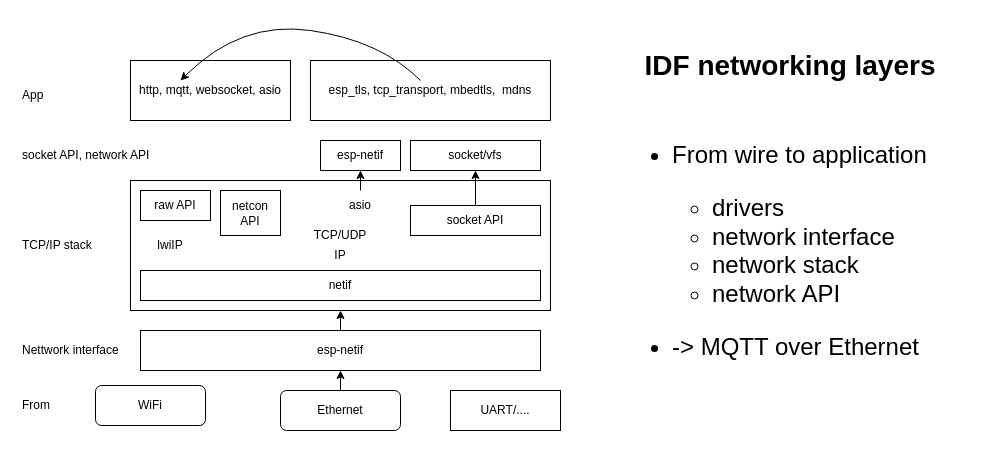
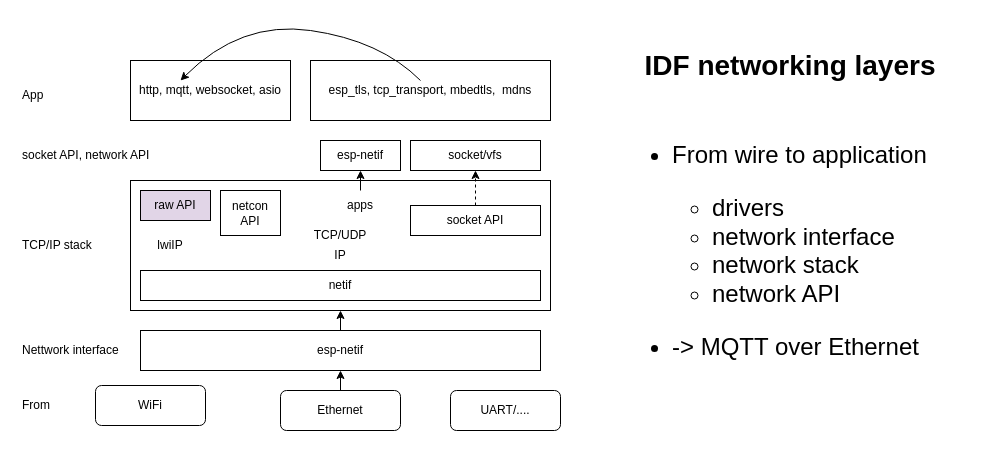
  <mxCell id="0" />
  <mxCell id="1" parent="0" />
  <mxCell id="2" value="WiFi" style="rounded=1;whiteSpace=wrap;html=1;" vertex="1" parent="1"><mxGeometry x="95" y="385" width="110" height="40" as="geometry" /></mxCell>
  <mxCell id="3" style="edgeStyle=none;html=1;exitX=0.5;exitY=0;exitDx=0;exitDy=0;entryX=0.5;entryY=1;entryDx=0;entryDy=0;" edge="1" parent="1" source="4" target="8"><mxGeometry relative="1" as="geometry" /></mxCell>
  <mxCell id="4" value="Ethernet" style="rounded=1;whiteSpace=wrap;html=1;" vertex="1" parent="1"><mxGeometry x="280" y="390" width="120" height="40" as="geometry" /></mxCell>
- <mxCell id="5" value="UART/...." style="whiteSpace=wrap;html=1;rounded=0;" vertex="1" parent="1"><mxGeometry x="450" y="390" width="110" height="40" as="geometry" /></mxCell>
+ <mxCell id="5" value="UART/...." style="rounded=1;whiteSpace=wrap;html=1;" vertex="1" parent="1"><mxGeometry x="450" y="390" width="110" height="40" as="geometry" /></mxCell>
  <mxCell id="6" value="From" style="text;html=1;strokeColor=none;fillColor=none;align=left;verticalAlign=middle;whiteSpace=wrap;rounded=0;" vertex="1" parent="1"><mxGeometry x="20" y="390" width="60" height="30" as="geometry" /></mxCell>
  <mxCell id="7" style="edgeStyle=none;html=1;exitX=0.5;exitY=0;exitDx=0;exitDy=0;entryX=0.5;entryY=1;entryDx=0;entryDy=0;" edge="1" parent="1" source="8" target="10"><mxGeometry relative="1" as="geometry" /></mxCell>
  <mxCell id="8" value="esp-netif" style="rounded=0;whiteSpace=wrap;html=1;" vertex="1" parent="1"><mxGeometry x="140" y="330" width="400" height="40" as="geometry" /></mxCell>
  <mxCell id="9" value="Nettwork interface" style="text;html=1;strokeColor=none;fillColor=none;align=left;verticalAlign=middle;whiteSpace=wrap;rounded=0;" vertex="1" parent="1"><mxGeometry x="20" y="335" width="120" height="30" as="geometry" /></mxCell>
  <mxCell id="10" value="" style="rounded=0;whiteSpace=wrap;html=1;" vertex="1" parent="1"><mxGeometry x="130" y="180" width="420" height="130" as="geometry" /></mxCell>
  <mxCell id="11" value="TCP/IP stack" style="text;html=1;strokeColor=none;fillColor=none;align=left;verticalAlign=middle;whiteSpace=wrap;rounded=0;" vertex="1" parent="1"><mxGeometry x="20" y="230" width="120" height="30" as="geometry" /></mxCell>
- <mxCell id="12" value="raw API" style="rounded=0;whiteSpace=wrap;html=1;" vertex="1" parent="1"><mxGeometry x="140" y="190" width="70" height="30" as="geometry" /></mxCell>
+ <mxCell id="12" value="raw API" style="rounded=0;whiteSpace=wrap;html=1;fillColor=#e1d5e7;" vertex="1" parent="1"><mxGeometry x="140" y="190" width="70" height="30" as="geometry" /></mxCell>
  <mxCell id="13" value="netcon API" style="rounded=0;whiteSpace=wrap;html=1;" vertex="1" parent="1"><mxGeometry x="220" y="190" width="60" height="45" as="geometry" /></mxCell>
- <mxCell id="14" style="edgeStyle=none;html=1;exitX=0.5;exitY=0;exitDx=0;exitDy=0;entryX=0.5;entryY=1;entryDx=0;entryDy=0;" edge="1" parent="1" source="15" target="22"><mxGeometry relative="1" as="geometry" /></mxCell>
+ <mxCell id="14" style="edgeStyle=none;html=1;exitX=0.5;exitY=0;exitDx=0;exitDy=0;entryX=0.5;entryY=1;entryDx=0;entryDy=0;dashed=1;" edge="1" parent="1" source="15" target="22"><mxGeometry relative="1" as="geometry" /></mxCell>
  <mxCell id="15" value="socket API" style="rounded=0;whiteSpace=wrap;html=1;" vertex="1" parent="1"><mxGeometry x="410" y="205" width="130" height="30" as="geometry" /></mxCell>
  <mxCell id="16" value="IP" style="text;html=1;strokeColor=none;fillColor=none;align=center;verticalAlign=middle;whiteSpace=wrap;rounded=0;" vertex="1" parent="1"><mxGeometry x="310" y="240" width="60" height="30" as="geometry" /></mxCell>
  <mxCell id="17" value="lwiIP" style="text;html=1;strokeColor=none;fillColor=none;align=center;verticalAlign=middle;whiteSpace=wrap;rounded=0;" vertex="1" parent="1"><mxGeometry x="140" y="230" width="60" height="30" as="geometry" /></mxCell>
  <mxCell id="18" value="TCP/UDP" style="text;html=1;strokeColor=none;fillColor=none;align=center;verticalAlign=middle;whiteSpace=wrap;rounded=0;" vertex="1" parent="1"><mxGeometry x="310" y="220" width="60" height="30" as="geometry" /></mxCell>
  <mxCell id="19" style="edgeStyle=none;html=1;exitX=0.5;exitY=0;exitDx=0;exitDy=0;entryX=0.5;entryY=1;entryDx=0;entryDy=0;" edge="1" parent="1" source="20" target="27"><mxGeometry relative="1" as="geometry" /></mxCell>
- <mxCell id="20" value="asio" style="text;html=1;strokeColor=none;fillColor=none;align=center;verticalAlign=middle;whiteSpace=wrap;rounded=0;" vertex="1" parent="1"><mxGeometry x="320" y="190" width="80" height="30" as="geometry" /></mxCell>
+ <mxCell id="20" value="apps" style="text;html=1;strokeColor=none;fillColor=none;align=center;verticalAlign=middle;whiteSpace=wrap;rounded=0;" vertex="1" parent="1"><mxGeometry x="320" y="190" width="80" height="30" as="geometry" /></mxCell>
  <mxCell id="21" value="netif" style="rounded=0;whiteSpace=wrap;html=1;" vertex="1" parent="1"><mxGeometry x="140" y="270" width="400" height="30" as="geometry" /></mxCell>
  <mxCell id="22" value="socket/vfs" style="rounded=0;whiteSpace=wrap;html=1;" vertex="1" parent="1"><mxGeometry x="410" y="140" width="130" height="30" as="geometry" /></mxCell>
  <mxCell id="23" value="socket API, network API" style="text;html=1;strokeColor=none;fillColor=none;align=left;verticalAlign=middle;whiteSpace=wrap;rounded=0;" vertex="1" parent="1"><mxGeometry x="20" y="140" width="150" height="30" as="geometry" /></mxCell>
  <mxCell id="24" value="http, mqtt, websocket, asio" style="rounded=0;whiteSpace=wrap;html=1;" vertex="1" parent="1"><mxGeometry x="130" y="60" width="160" height="60" as="geometry" /></mxCell>
  <mxCell id="25" value="App" style="text;html=1;strokeColor=none;fillColor=none;align=left;verticalAlign=middle;whiteSpace=wrap;rounded=0;" vertex="1" parent="1"><mxGeometry x="20" y="80" width="70" height="30" as="geometry" /></mxCell>
  <mxCell id="26" value="esp_tls, tcp_transport, mbedtls,&amp;nbsp; mdns" style="rounded=0;whiteSpace=wrap;html=1;" vertex="1" parent="1"><mxGeometry x="310" y="60" width="240" height="60" as="geometry" /></mxCell>
  <mxCell id="27" value="esp-netif" style="rounded=0;whiteSpace=wrap;html=1;" vertex="1" parent="1"><mxGeometry x="320" y="140" width="80" height="30" as="geometry" /></mxCell>
  <mxCell id="28" value="" style="curved=1;endArrow=classic;html=1;" edge="1" parent="1"><mxGeometry width="50" height="50" relative="1" as="geometry"><mxPoint x="420" y="80" as="sourcePoint" /><mxPoint x="180" y="80" as="targetPoint" /><Array as="points"><mxPoint x="380" y="40" /><mxPoint x="240" y="20" /></Array></mxGeometry></mxCell>
  <mxCell id="29" value="&lt;font style=&quot;font-size: 28px&quot;&gt;IDF networking layers&lt;/font&gt;" style="text;html=1;strokeColor=none;fillColor=none;align=center;verticalAlign=middle;whiteSpace=wrap;rounded=0;fontSize=24;fontStyle=1" vertex="1" parent="1"><mxGeometry x="620" y="50" width="340" height="30" as="geometry" /></mxCell>
  <mxCell id="30" value="&lt;ul&gt;&lt;li&gt;&lt;span style=&quot;font-weight: normal&quot;&gt;From wire to application&lt;/span&gt;&lt;/li&gt;&lt;/ul&gt;&lt;ol&gt;&lt;ul&gt;&lt;li&gt;&lt;span style=&quot;font-weight: 400&quot;&gt;&lt;span style=&quot;font-weight: 400&quot;&gt;drivers&lt;/span&gt;&lt;/span&gt;&lt;/li&gt;&lt;li&gt;&lt;span style=&quot;font-weight: 400&quot;&gt;&lt;span style=&quot;font-weight: 400&quot;&gt;network interface&lt;/span&gt;&lt;/span&gt;&lt;/li&gt;&lt;li&gt;&lt;span style=&quot;font-weight: 400&quot;&gt;&lt;span style=&quot;font-weight: 400&quot;&gt;network stack&lt;/span&gt;&lt;/span&gt;&lt;/li&gt;&lt;li&gt;&lt;span style=&quot;font-weight: 400&quot;&gt;&lt;span style=&quot;font-weight: 400&quot;&gt;network API&lt;/span&gt;&lt;/span&gt;&lt;/li&gt;&lt;/ul&gt;&lt;/ol&gt;&lt;ul&gt;&lt;li&gt;&lt;span style=&quot;font-weight: 400&quot;&gt;-&amp;gt; MQTT over Ethernet&lt;/span&gt;&lt;/li&gt;&lt;/ul&gt;&lt;span style=&quot;font-weight: 400&quot;&gt;&lt;br&gt;&lt;/span&gt;" style="text;html=1;strokeColor=none;fillColor=none;align=left;verticalAlign=top;whiteSpace=wrap;rounded=0;fontSize=24;fontStyle=1;horizontal=1;" vertex="1" parent="1"><mxGeometry x="630" y="110" width="340" height="330" as="geometry" /></mxCell>
